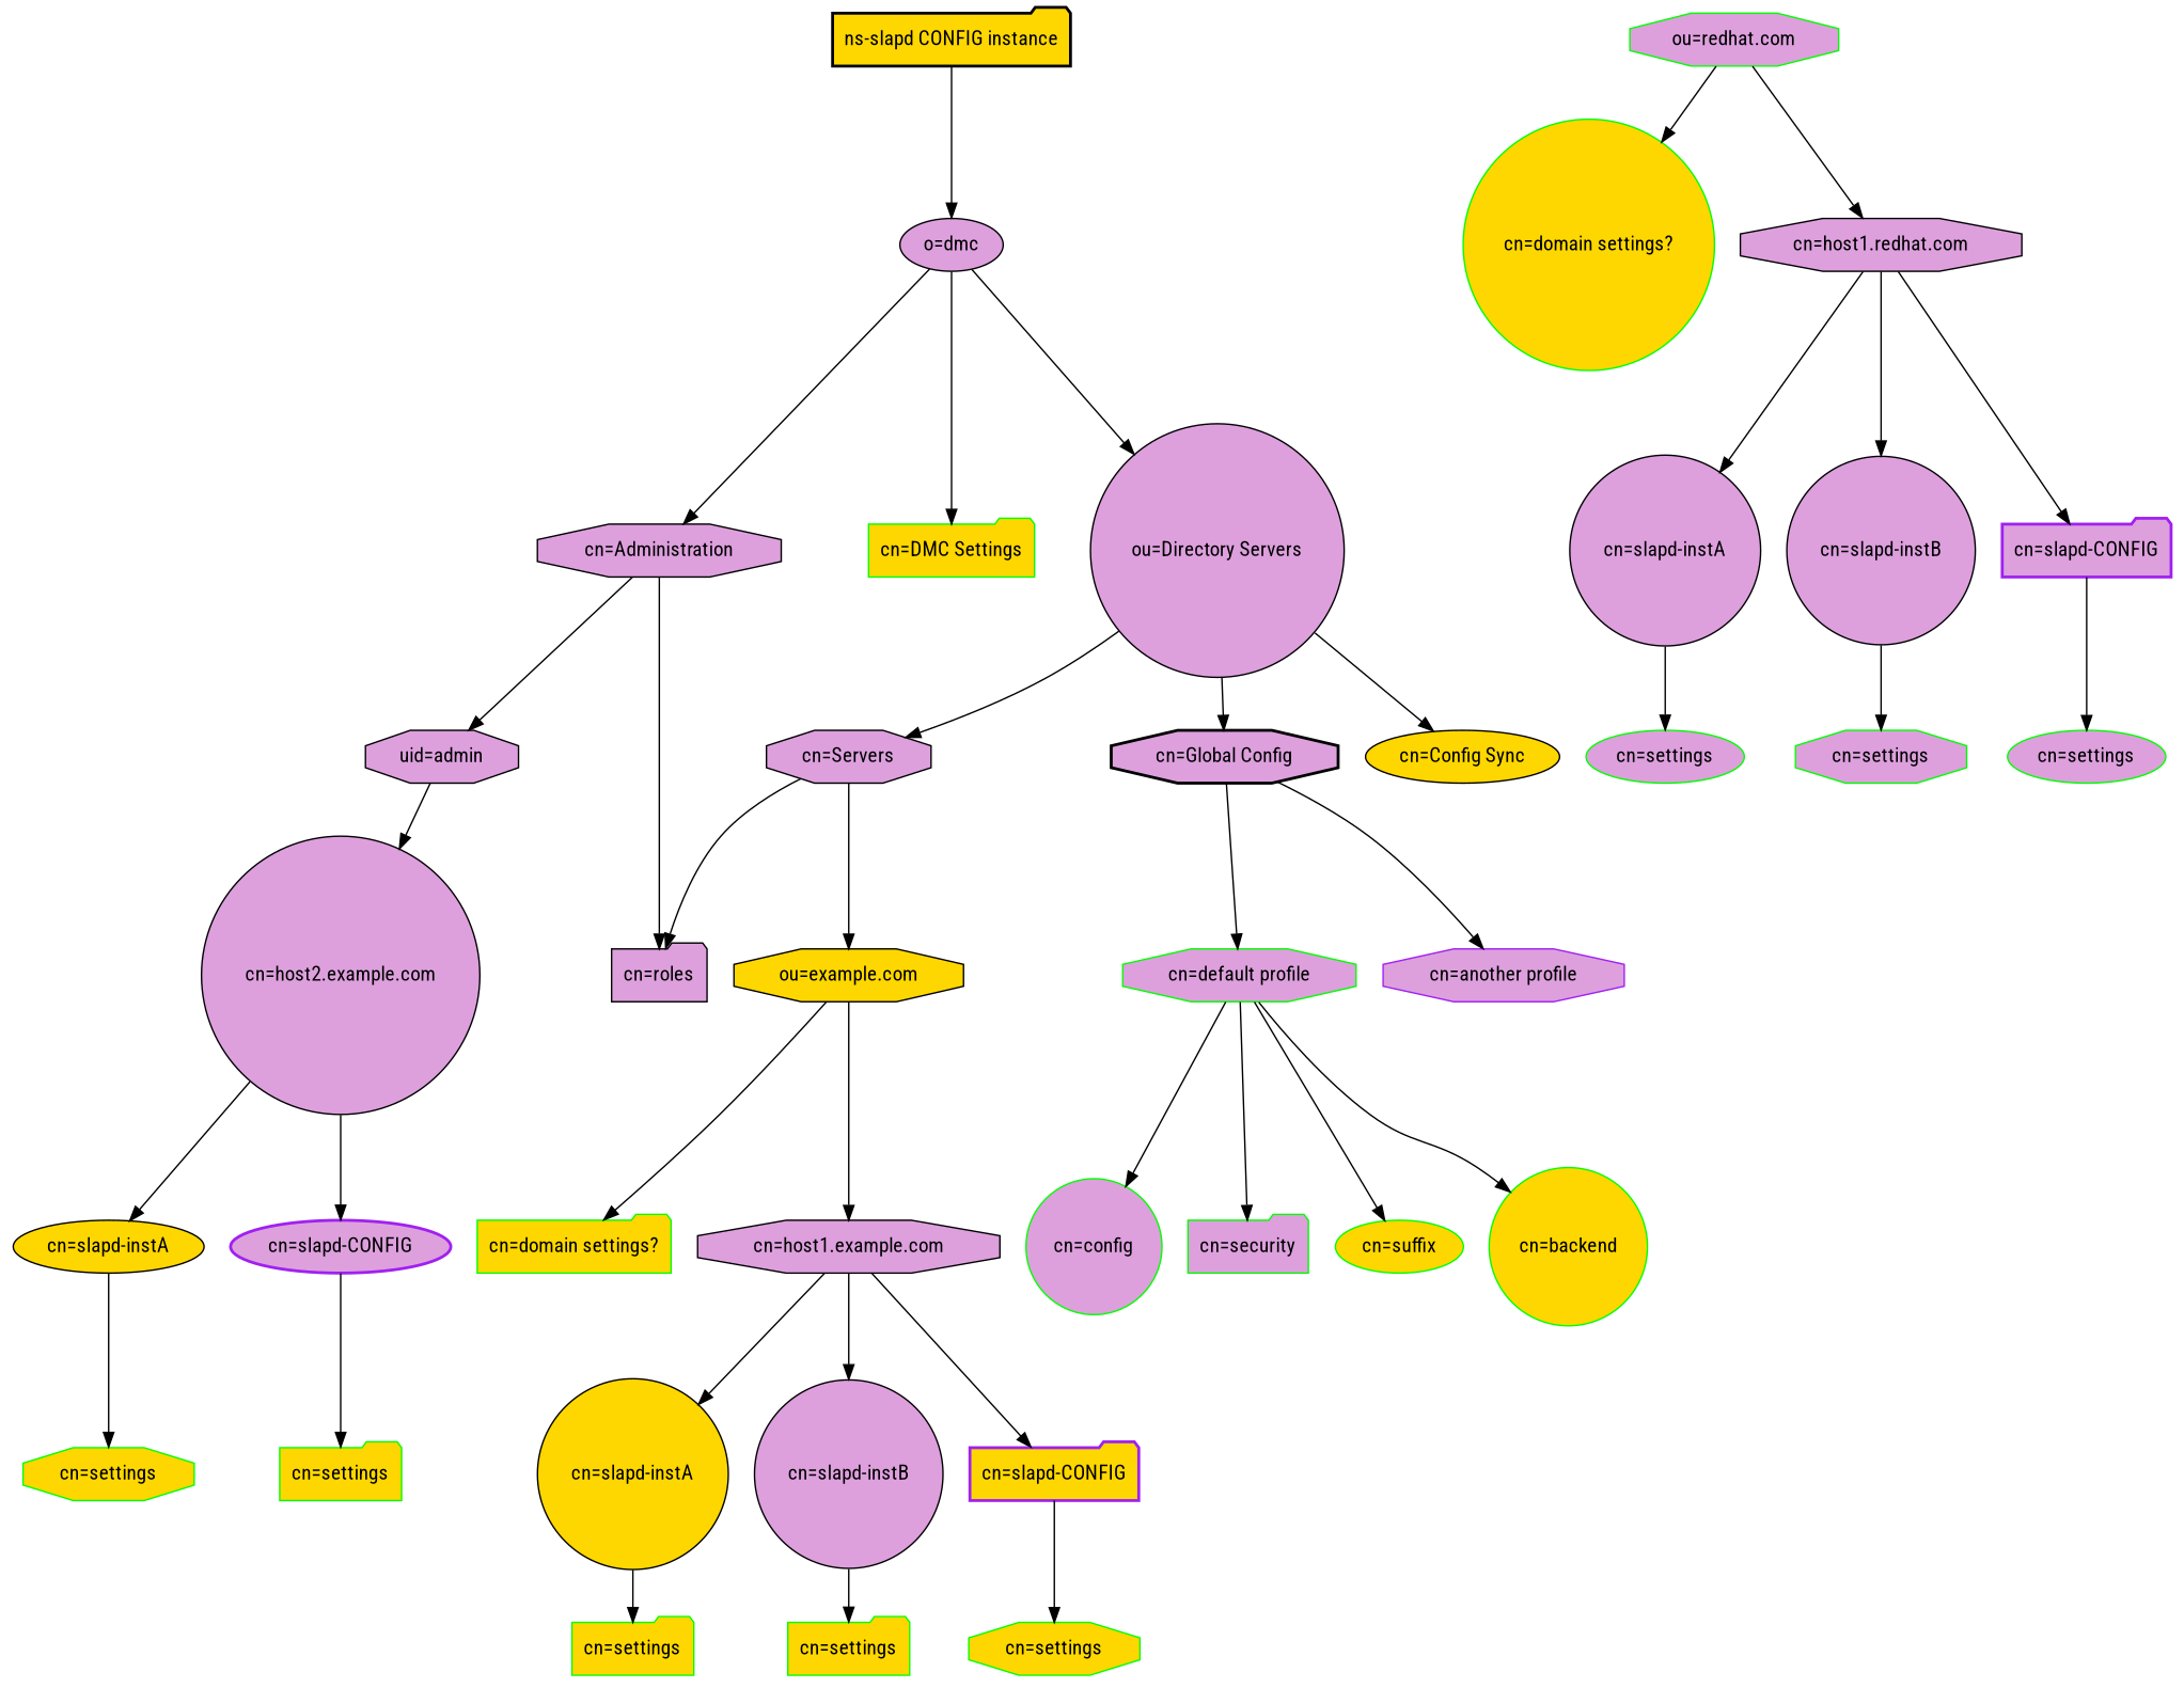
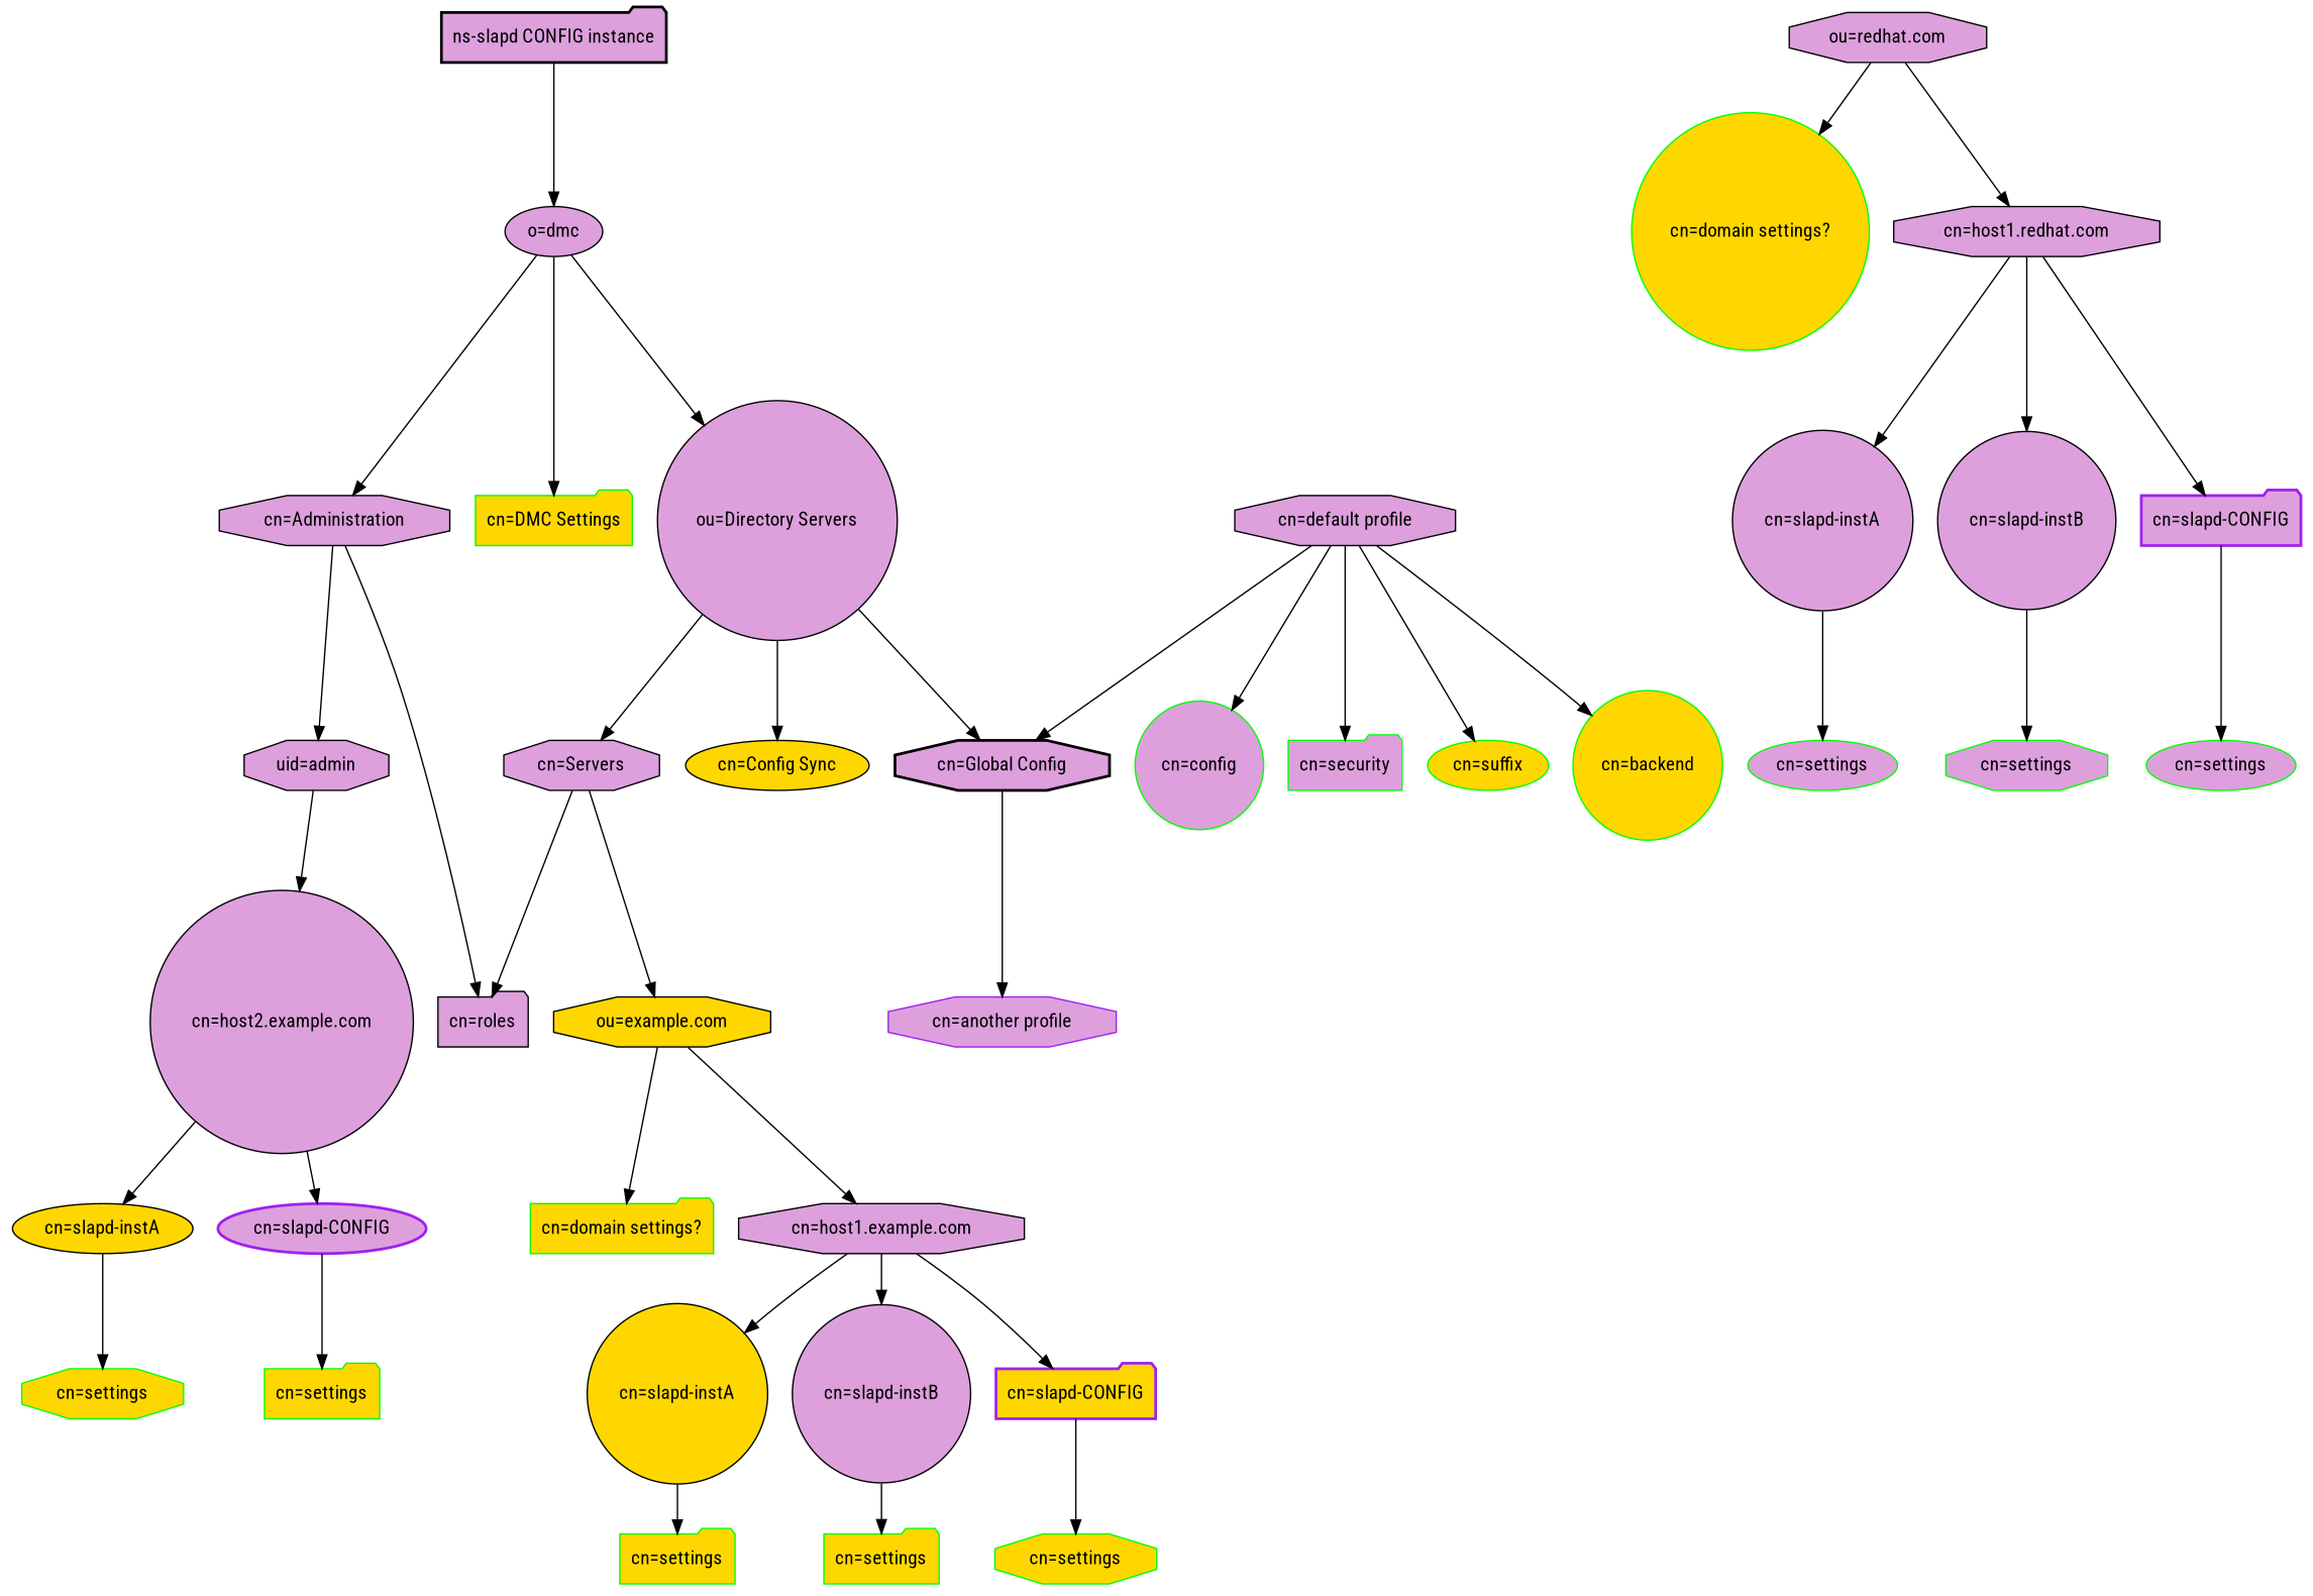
  digraph {
    fontname="Roboto Condensed"
    node [fillcolor=plum fontname="Roboto Condensed" shape=octagon style=filled]
    edge [fontname="Roboto Condensed"]
-   n1 [fillcolor=gold label="ns-slapd CONFIG instance" shape=folder style="bold,filled"]
+   n1 [label="ns-slapd CONFIG instance" shape=folder style="bold,filled"]
    n2 [label="o=dmc" shape=ellipse]
    n3 [label="cn=Administration"]
    n4 [color=green fillcolor=gold label="cn=DMC Settings" shape=folder]
    n5 [label="ou=Directory Servers" shape=circle]
    n6 [label="uid=admin"]
    n7 [label="cn=roles" shape=folder]
    n8 [label="cn=Servers"]
    n9 [label="cn=Global Config" style="bold,filled"]
    n10 [fillcolor=gold label="cn=Config Sync" shape=ellipse]
    n11 [label="cn=host2.example.com" shape=circle]
    n12 [fillcolor=gold label="ou=example.com"]
-   n13 [label="cn=default profile" color=green]
+   n13 [label="cn=default profile"]
    n14 [color=purple label="cn=another profile"]
    n15 [color=green fillcolor=gold label="cn=domain settings?" shape=folder]
    n16 [label="cn=host1.example.com"]
-   n17 [label="ou=redhat.com" color=green]
+   n17 [label="ou=redhat.com"]
    n18 [color=green fillcolor=gold label="cn=domain settings?" shape=circle]
    n19 [label="cn=host1.redhat.com"]
    n20 [color=green label="cn=config" shape=circle]
    n21 [color=green label="cn=security" shape=folder]
    n22 [color=green fillcolor=gold label="cn=suffix" shape=ellipse]
    n23 [color=green fillcolor=gold label="cn=backend" shape=circle]
    n24 [fillcolor=gold label="cn=slapd-instA" shape=circle]
    n25 [label="cn=slapd-instB" shape=circle]
    n26 [color=purple fillcolor=gold label="cn=slapd-CONFIG" shape=folder style="bold,filled"]
    n27 [fillcolor=gold label="cn=slapd-instA" shape=ellipse]
    n28 [color=purple label="cn=slapd-CONFIG" shape=ellipse style="bold,filled"]
    n29 [label="cn=slapd-instA" shape=circle]
    n30 [label="cn=slapd-instB" shape=circle]
    n31 [color=purple label="cn=slapd-CONFIG" shape=folder style="bold,filled"]
    n32 [color=green fillcolor=gold label="cn=settings" shape=folder]
    n33 [color=green fillcolor=gold label="cn=settings" shape=folder]
    n34 [color=green fillcolor=gold label="cn=settings"]
    n35 [color=green fillcolor=gold label="cn=settings"]
    n36 [color=green fillcolor=gold label="cn=settings" shape=folder]
    n37 [color=green label="cn=settings" shape=ellipse]
    n38 [color=green label="cn=settings"]
    n39 [color=green label="cn=settings" shape=ellipse]
    n1 -> n2
    n2 -> n3
    n2 -> n4
    n2 -> n5
    n3 -> n6
    n3 -> n7
    n5 -> n8
    n5 -> n9
    n5 -> n10
    n6 -> n11
    n8 -> n7
    n8 -> n12
-   n9 -> n13
+   n13 -> n9
    n9 -> n14
    n11 -> n27
    n11 -> n28
    n12 -> n15
    n12 -> n16
    n13 -> n20
    n13 -> n21
    n13 -> n22
    n13 -> n23
    n16 -> n24
    n16 -> n25
    n16 -> n26
    n17 -> n18
    n17 -> n19
    n19 -> n29
    n19 -> n30
    n19 -> n31
    n24 -> n32
    n25 -> n33
    n26 -> n34
    n27 -> n35
    n28 -> n36
    n29 -> n37
    n30 -> n38
    n31 -> n39
  }
